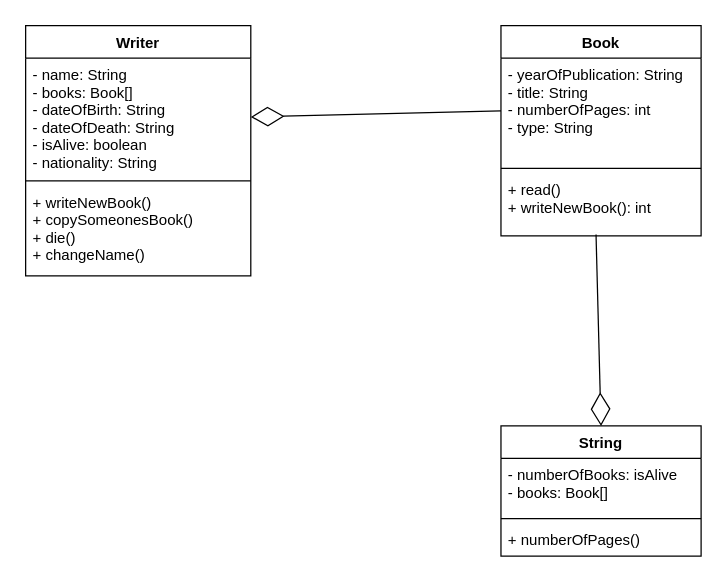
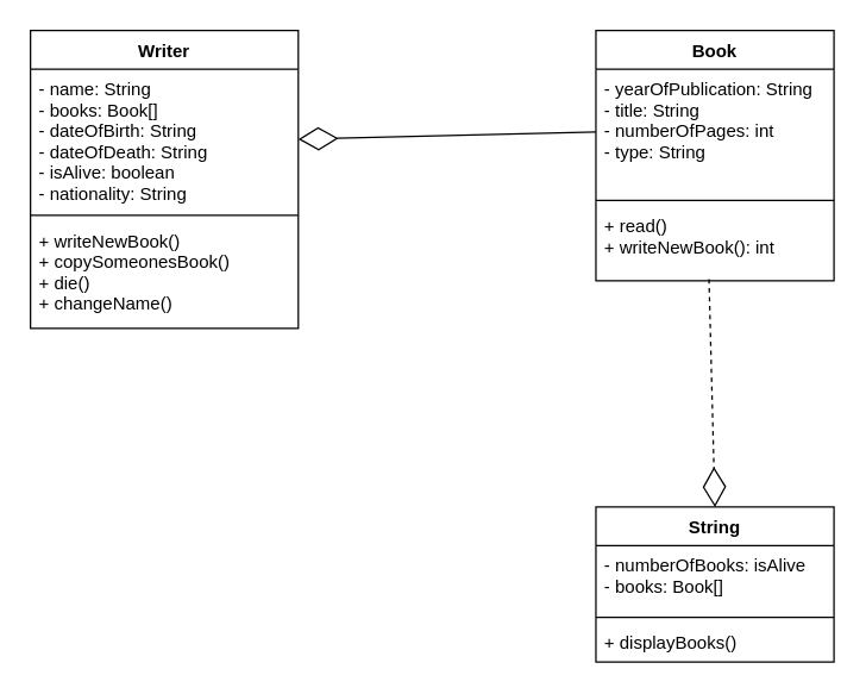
  <mxCell id="0" />
  <mxCell id="1" parent="0" />
  <mxCell id="2" value="Writer" style="swimlane;fontStyle=1;align=center;verticalAlign=top;childLayout=stackLayout;horizontal=1;startSize=26;horizontalStack=0;resizeParent=1;resizeParentMax=0;resizeLast=0;collapsible=1;marginBottom=0;" parent="1" vertex="1"><mxGeometry x="20" y="20" width="180" height="200" as="geometry" /></mxCell>
  <mxCell id="3" value="- name: String&#10;- books: Book[]&#10;- dateOfBirth: String&#10;- dateOfDeath: String&#10;- isAlive: boolean&#10;- nationality: String" style="text;strokeColor=none;fillColor=none;align=left;verticalAlign=top;spacingLeft=4;spacingRight=4;overflow=hidden;rotatable=0;points=[[0,0.5],[1,0.5]];portConstraint=eastwest;" parent="2" vertex="1"><mxGeometry y="26" width="180" height="94" as="geometry" /></mxCell>
  <mxCell id="4" value="" style="line;strokeWidth=1;fillColor=none;align=left;verticalAlign=middle;spacingTop=-1;spacingLeft=3;spacingRight=3;rotatable=0;labelPosition=right;points=[];portConstraint=eastwest;strokeColor=inherit;" parent="2" vertex="1"><mxGeometry y="120" width="180" height="8" as="geometry" /></mxCell>
  <mxCell id="5" value="+ writeNewBook()&#10;+ copySomeonesBook()&#10;+ die()&#10;+ changeName()" style="text;strokeColor=none;fillColor=none;align=left;verticalAlign=top;spacingLeft=4;spacingRight=4;overflow=hidden;rotatable=0;points=[[0,0.5],[1,0.5]];portConstraint=eastwest;" parent="2" vertex="1"><mxGeometry y="128" width="180" height="72" as="geometry" /></mxCell>
  <mxCell id="6" value="Book" style="swimlane;fontStyle=1;align=center;verticalAlign=top;childLayout=stackLayout;horizontal=1;startSize=26;horizontalStack=0;resizeParent=1;resizeParentMax=0;resizeLast=0;collapsible=1;marginBottom=0;" parent="1" vertex="1"><mxGeometry x="400" y="20" width="160" height="168" as="geometry" /></mxCell>
  <mxCell id="7" value="- yearOfPublication: String&#10;- title: String&#10;- numberOfPages: int&#10;- type: String&#10;&#10;" style="text;strokeColor=none;fillColor=none;align=left;verticalAlign=top;spacingLeft=4;spacingRight=4;overflow=hidden;rotatable=0;points=[[0,0.5],[1,0.5]];portConstraint=eastwest;" parent="6" vertex="1"><mxGeometry y="26" width="160" height="84" as="geometry" /></mxCell>
  <mxCell id="8" value="" style="line;strokeWidth=1;fillColor=none;align=left;verticalAlign=middle;spacingTop=-1;spacingLeft=3;spacingRight=3;rotatable=0;labelPosition=right;points=[];portConstraint=eastwest;strokeColor=inherit;" parent="6" vertex="1"><mxGeometry y="110" width="160" height="8" as="geometry" /></mxCell>
  <mxCell id="9" value="+ read()&#10;+ writeNewBook(): int" style="text;strokeColor=none;fillColor=none;align=left;verticalAlign=top;spacingLeft=4;spacingRight=4;overflow=hidden;rotatable=0;points=[[0,0.5],[1,0.5]];portConstraint=eastwest;" parent="6" vertex="1"><mxGeometry y="118" width="160" height="50" as="geometry" /></mxCell>
  <mxCell id="10" value="" style="endArrow=diamondThin;endFill=0;endSize=24;html=1;rounded=0;entryX=1;entryY=0.5;entryDx=0;entryDy=0;exitX=0;exitY=0.5;exitDx=0;exitDy=0;" parent="1" source="7" target="3" edge="1"><mxGeometry width="160" relative="1" as="geometry"><mxPoint x="310" y="370" as="sourcePoint" /><mxPoint x="470" y="370" as="targetPoint" /></mxGeometry></mxCell>
  <mxCell id="11" value="String" style="swimlane;fontStyle=1;align=center;verticalAlign=top;childLayout=stackLayout;horizontal=1;startSize=26;horizontalStack=0;resizeParent=1;resizeParentMax=0;resizeLast=0;collapsible=1;marginBottom=0;" vertex="1" parent="1"><mxGeometry x="400" y="340" width="160" height="104" as="geometry" /></mxCell>
  <mxCell id="12" value="- numberOfBooks: isAlive&#10;- books: Book[]" style="text;strokeColor=none;fillColor=none;align=left;verticalAlign=top;spacingLeft=4;spacingRight=4;overflow=hidden;rotatable=0;points=[[0,0.5],[1,0.5]];portConstraint=eastwest;" vertex="1" parent="11"><mxGeometry y="26" width="160" height="44" as="geometry" /></mxCell>
  <mxCell id="13" value="" style="line;strokeWidth=1;fillColor=none;align=left;verticalAlign=middle;spacingTop=-1;spacingLeft=3;spacingRight=3;rotatable=0;labelPosition=right;points=[];portConstraint=eastwest;strokeColor=inherit;" vertex="1" parent="11"><mxGeometry y="70" width="160" height="8" as="geometry" /></mxCell>
- <mxCell id="14" value="+ numberOfPages()" style="text;strokeColor=none;fillColor=none;align=left;verticalAlign=top;spacingLeft=4;spacingRight=4;overflow=hidden;rotatable=0;points=[[0,0.5],[1,0.5]];portConstraint=eastwest;" vertex="1" parent="11"><mxGeometry y="78" width="160" height="26" as="geometry" /></mxCell>
- <mxCell id="15" value="" style="endArrow=diamondThin;endFill=0;endSize=24;html=1;rounded=0;exitX=0.475;exitY=0.98;exitDx=0;exitDy=0;exitPerimeter=0;entryX=0.5;entryY=0;entryDx=0;entryDy=0;" edge="1" parent="1" source="9" target="11"><mxGeometry width="160" relative="1" as="geometry"><mxPoint x="310" y="290" as="sourcePoint" /><mxPoint x="470" y="290" as="targetPoint" /></mxGeometry></mxCell>
+ <mxCell id="14" value="+ displayBooks()" style="text;strokeColor=none;fillColor=none;align=left;verticalAlign=top;spacingLeft=4;spacingRight=4;overflow=hidden;rotatable=0;points=[[0,0.5],[1,0.5]];portConstraint=eastwest;" vertex="1" parent="11"><mxGeometry y="78" width="160" height="26" as="geometry" /></mxCell>
+ <mxCell id="15" value="" style="endArrow=diamondThin;endFill=0;endSize=24;html=1;rounded=0;exitX=0.475;exitY=0.98;exitDx=0;exitDy=0;exitPerimeter=0;entryX=0.5;entryY=0;entryDx=0;entryDy=0;dashed=1;" edge="1" parent="1" source="9" target="11"><mxGeometry width="160" relative="1" as="geometry"><mxPoint x="310" y="290" as="sourcePoint" /><mxPoint x="470" y="290" as="targetPoint" /></mxGeometry></mxCell>
